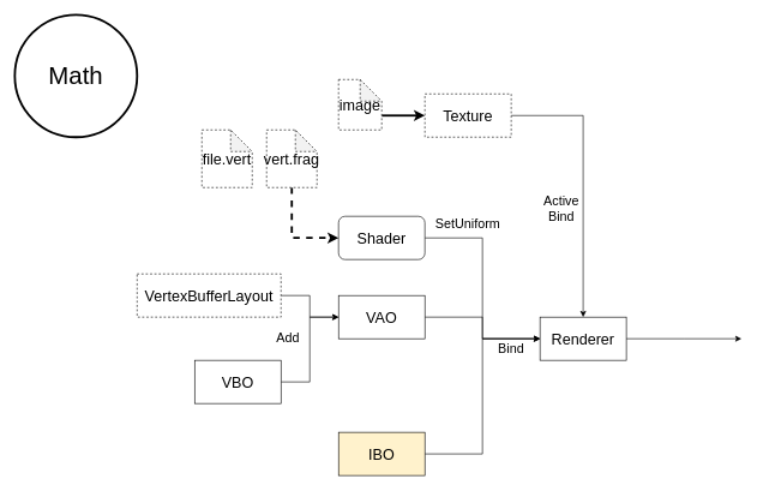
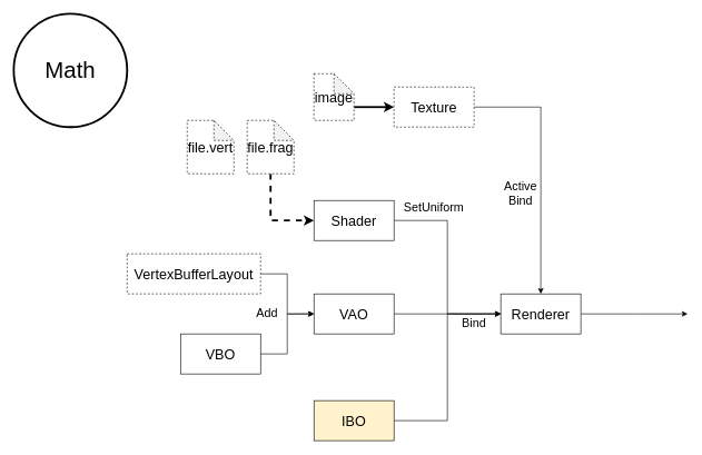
  <mxCell id="0" />
  <mxCell id="1" parent="0" />
  <mxCell id="2" style="edgeStyle=orthogonalEdgeStyle;rounded=0;orthogonalLoop=1;jettySize=auto;html=1;exitX=1;exitY=0.5;exitDx=0;exitDy=0;entryX=0;entryY=0.5;entryDx=0;entryDy=0;" edge="1" parent="1" source="3" target="5"><mxGeometry relative="1" as="geometry" /></mxCell>
  <mxCell id="3" value="VBO" style="rounded=0;whiteSpace=wrap;html=1;fontSize=21;" vertex="1" parent="1"><mxGeometry x="270" y="500" width="120" height="60" as="geometry" /></mxCell>
  <mxCell id="4" style="edgeStyle=orthogonalEdgeStyle;rounded=0;orthogonalLoop=1;jettySize=auto;html=1;exitX=1;exitY=0.5;exitDx=0;exitDy=0;entryX=0;entryY=0.5;entryDx=0;entryDy=0;" edge="1" parent="1" source="5" target="15"><mxGeometry relative="1" as="geometry" /></mxCell>
- <mxCell id="5" value="VAO" style="rounded=0;whiteSpace=wrap;html=1;fontSize=21;" vertex="1" parent="1"><mxGeometry x="470" y="410" width="120" height="60" as="geometry" /></mxCell>
+ <mxCell id="5" value="VAO" style="rounded=0;whiteSpace=wrap;html=1;fontSize=21;" vertex="1" parent="1"><mxGeometry x="470" y="440" width="120" height="60" as="geometry" /></mxCell>
  <mxCell id="6" style="edgeStyle=orthogonalEdgeStyle;rounded=0;orthogonalLoop=1;jettySize=auto;html=1;exitX=1;exitY=0.5;exitDx=0;exitDy=0;entryX=0;entryY=0.5;entryDx=0;entryDy=0;" edge="1" parent="1" source="7" target="15"><mxGeometry relative="1" as="geometry" /></mxCell>
  <mxCell id="7" value="IBO" style="rounded=0;whiteSpace=wrap;html=1;fontSize=21;fillColor=#fff2cc;" vertex="1" parent="1"><mxGeometry x="470" y="600" width="120" height="60" as="geometry" /></mxCell>
  <mxCell id="8" style="edgeStyle=orthogonalEdgeStyle;rounded=0;orthogonalLoop=1;jettySize=auto;html=1;exitX=1;exitY=0.5;exitDx=0;exitDy=0;entryX=0;entryY=0.5;entryDx=0;entryDy=0;" edge="1" parent="1" source="9" target="15"><mxGeometry relative="1" as="geometry" /></mxCell>
- <mxCell id="9" value="Shader" style="whiteSpace=wrap;html=1;fontSize=21;rounded=1;" vertex="1" parent="1"><mxGeometry x="470" y="300" width="120" height="60" as="geometry" /></mxCell>
+ <mxCell id="9" value="Shader" style="rounded=0;whiteSpace=wrap;html=1;fontSize=21;" vertex="1" parent="1"><mxGeometry x="470" y="300" width="120" height="60" as="geometry" /></mxCell>
  <mxCell id="10" style="edgeStyle=orthogonalEdgeStyle;rounded=0;orthogonalLoop=1;jettySize=auto;html=1;exitX=1;exitY=0.5;exitDx=0;exitDy=0;entryX=0.5;entryY=0;entryDx=0;entryDy=0;" edge="1" parent="1" source="11" target="15"><mxGeometry relative="1" as="geometry" /></mxCell>
  <mxCell id="11" value="Texture" style="rounded=0;whiteSpace=wrap;html=1;fontSize=21;dashed=1;" vertex="1" parent="1"><mxGeometry x="590" y="130" width="120" height="60" as="geometry" /></mxCell>
  <mxCell id="12" style="edgeStyle=orthogonalEdgeStyle;rounded=0;orthogonalLoop=1;jettySize=auto;html=1;exitX=1;exitY=0.5;exitDx=0;exitDy=0;entryX=0;entryY=0.5;entryDx=0;entryDy=0;" edge="1" parent="1" source="13" target="5"><mxGeometry relative="1" as="geometry" /></mxCell>
  <mxCell id="13" value="VertexBufferLayout" style="rounded=0;whiteSpace=wrap;html=1;fontSize=21;dashed=1;" vertex="1" parent="1"><mxGeometry x="190" y="380" width="200" height="60" as="geometry" /></mxCell>
  <mxCell id="14" style="edgeStyle=orthogonalEdgeStyle;rounded=0;orthogonalLoop=1;jettySize=auto;html=1;exitX=1;exitY=0.5;exitDx=0;exitDy=0;" edge="1" parent="1" source="15"><mxGeometry relative="1" as="geometry"><mxPoint x="1030" y="470" as="targetPoint" /></mxGeometry></mxCell>
  <mxCell id="15" value="Renderer" style="rounded=0;whiteSpace=wrap;html=1;fontSize=21;" vertex="1" parent="1"><mxGeometry x="750" y="440" width="120" height="60" as="geometry" /></mxCell>
  <mxCell id="16" value="Add" style="text;html=1;align=center;verticalAlign=middle;whiteSpace=wrap;rounded=0;fontSize=18;" vertex="1" parent="1"><mxGeometry x="370" y="455" width="60" height="30" as="geometry" /></mxCell>
  <mxCell id="17" value="Bind" style="text;html=1;align=center;verticalAlign=middle;whiteSpace=wrap;rounded=0;fontSize=18;" vertex="1" parent="1"><mxGeometry x="680" y="470" width="60" height="30" as="geometry" /></mxCell>
  <mxCell id="18" value="Active&lt;div&gt;Bind&lt;/div&gt;" style="text;html=1;align=center;verticalAlign=middle;whiteSpace=wrap;rounded=0;fontSize=18;" vertex="1" parent="1"><mxGeometry x="750" y="270" width="60" height="40" as="geometry" /></mxCell>
  <mxCell id="19" value="SetUniform" style="text;html=1;align=center;verticalAlign=middle;whiteSpace=wrap;rounded=0;fontSize=18;" vertex="1" parent="1"><mxGeometry x="600" y="290" width="100" height="40" as="geometry" /></mxCell>
  <mxCell id="20" style="edgeStyle=orthogonalEdgeStyle;rounded=0;orthogonalLoop=1;jettySize=auto;html=1;exitX=0;exitY=0;exitDx=60;exitDy=50;exitPerimeter=0;entryX=0;entryY=0.5;entryDx=0;entryDy=0;strokeWidth=3;" edge="1" parent="1" source="21" target="11"><mxGeometry relative="1" as="geometry" /></mxCell>
  <mxCell id="21" value="&lt;span style=&quot;font-size: 21px;&quot;&gt;image&lt;/span&gt;" style="shape=note;whiteSpace=wrap;html=1;backgroundOutline=1;darkOpacity=0.05;dashed=1;" vertex="1" parent="1"><mxGeometry x="470" y="110" width="60" height="70" as="geometry" /></mxCell>
  <mxCell id="22" style="edgeStyle=orthogonalEdgeStyle;rounded=0;orthogonalLoop=1;jettySize=auto;html=1;exitX=0.5;exitY=1;exitDx=0;exitDy=0;exitPerimeter=0;entryX=0;entryY=0.5;entryDx=0;entryDy=0;strokeWidth=3;dashed=1;" edge="1" parent="1" source="23" target="9"><mxGeometry relative="1" as="geometry" /></mxCell>
- <mxCell id="23" value="&lt;span style=&quot;font-size: 21px;&quot;&gt;vert.frag&lt;/span&gt;" style="shape=note;whiteSpace=wrap;html=1;backgroundOutline=1;darkOpacity=0.05;dashed=1;" vertex="1" parent="1"><mxGeometry x="370" y="180" width="70" height="80" as="geometry" /></mxCell>
+ <mxCell id="23" value="&lt;span style=&quot;font-size: 21px;&quot;&gt;file.frag&lt;/span&gt;" style="shape=note;whiteSpace=wrap;html=1;backgroundOutline=1;darkOpacity=0.05;dashed=1;" vertex="1" parent="1"><mxGeometry x="370" y="180" width="70" height="80" as="geometry" /></mxCell>
  <mxCell id="24" value="&lt;span style=&quot;font-size: 21px;&quot;&gt;file.vert&lt;/span&gt;" style="shape=note;whiteSpace=wrap;html=1;backgroundOutline=1;darkOpacity=0.05;dashed=1;" vertex="1" parent="1"><mxGeometry x="280" y="180" width="70" height="80" as="geometry" /></mxCell>
  <mxCell id="25" value="Math" style="ellipse;whiteSpace=wrap;html=1;aspect=fixed;fontSize=34;strokeWidth=3;" vertex="1" parent="1"><mxGeometry x="20" y="20" width="170" height="170" as="geometry" /></mxCell>
